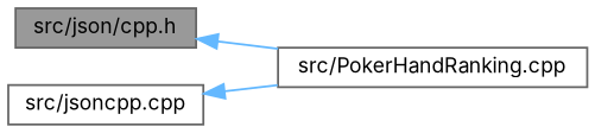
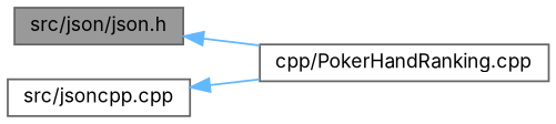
  digraph {
    fontname=Inter
    rankdir=LR
    node [color=grey40 fillcolor=white fontname=Inter fontsize=10 shape=box style=filled]
    edge [color=steelblue1 dir=back fontname=Inter fontsize=10 labelfontname=Helvetica labelfontsize=10 style=solid]
-   n1 [color=gray40 fillcolor=grey60 fontcolor=black height=0.2 label="src/json/cpp.h" width=0.4]
-   n2 [height=0.2 label="src/PokerHandRanking.cpp" width=0.4]
+   n1 [color=gray40 fillcolor=grey60 fontcolor=black height=0.2 label="src/json/json.h" width=0.4]
+   n2 [height=0.2 label="cpp/PokerHandRanking.cpp" width=0.4]
    n3 [height=0.2 label="src/jsoncpp.cpp" width=0.4]
    n1 -> n2
    n3 -> n2
  }
